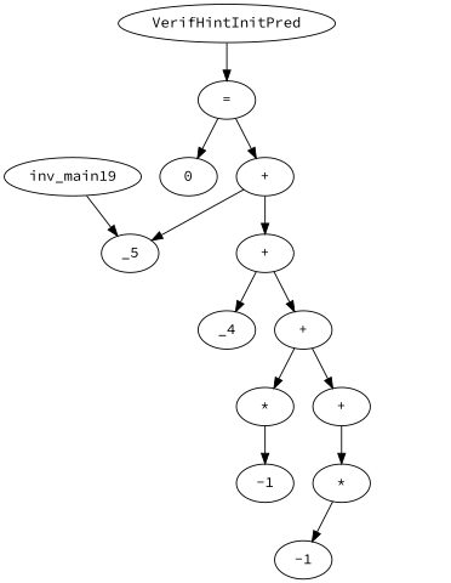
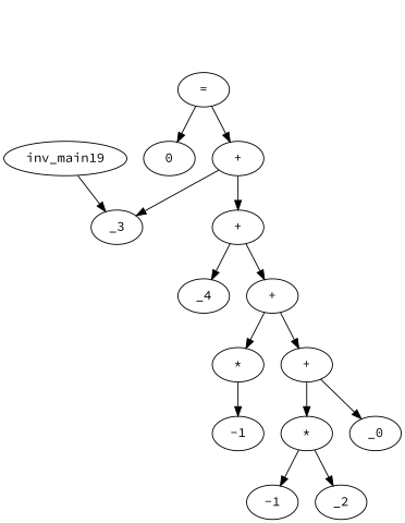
  digraph {
    fontname="Source Code Pro"
    node [fontname="Source Code Pro"]
    edge [fontname="Source Code Pro"]
    n1 [label=inv_main19]
-   n2 [label=_5]
-   n3 [label=VerifHintInitPred]
+   n2 [label=_3]
    n4 [label="="]
    n5 [label=0]
    n6 [label="+"]
    n7 [label="+"]
    n8 [label=_4]
    n9 [label="+"]
    n10 [label="*"]
    n11 [label="+"]
    n12 [label=-1]
    n13 [label="*"]
+   n14 [label=_0]
    n15 [label=-1]
+   n16 [label=_2]
    n1 -> n2
-   n3 -> n4
    n4 -> n5
    n4 -> n6
    n6 -> n2
    n6 -> n7
    n7 -> n8
    n7 -> n9
    n9 -> n10
    n9 -> n11
    n10 -> n12
    n11 -> n13
+   n11 -> n14
    n13 -> n15
+   n13 -> n16
  }
